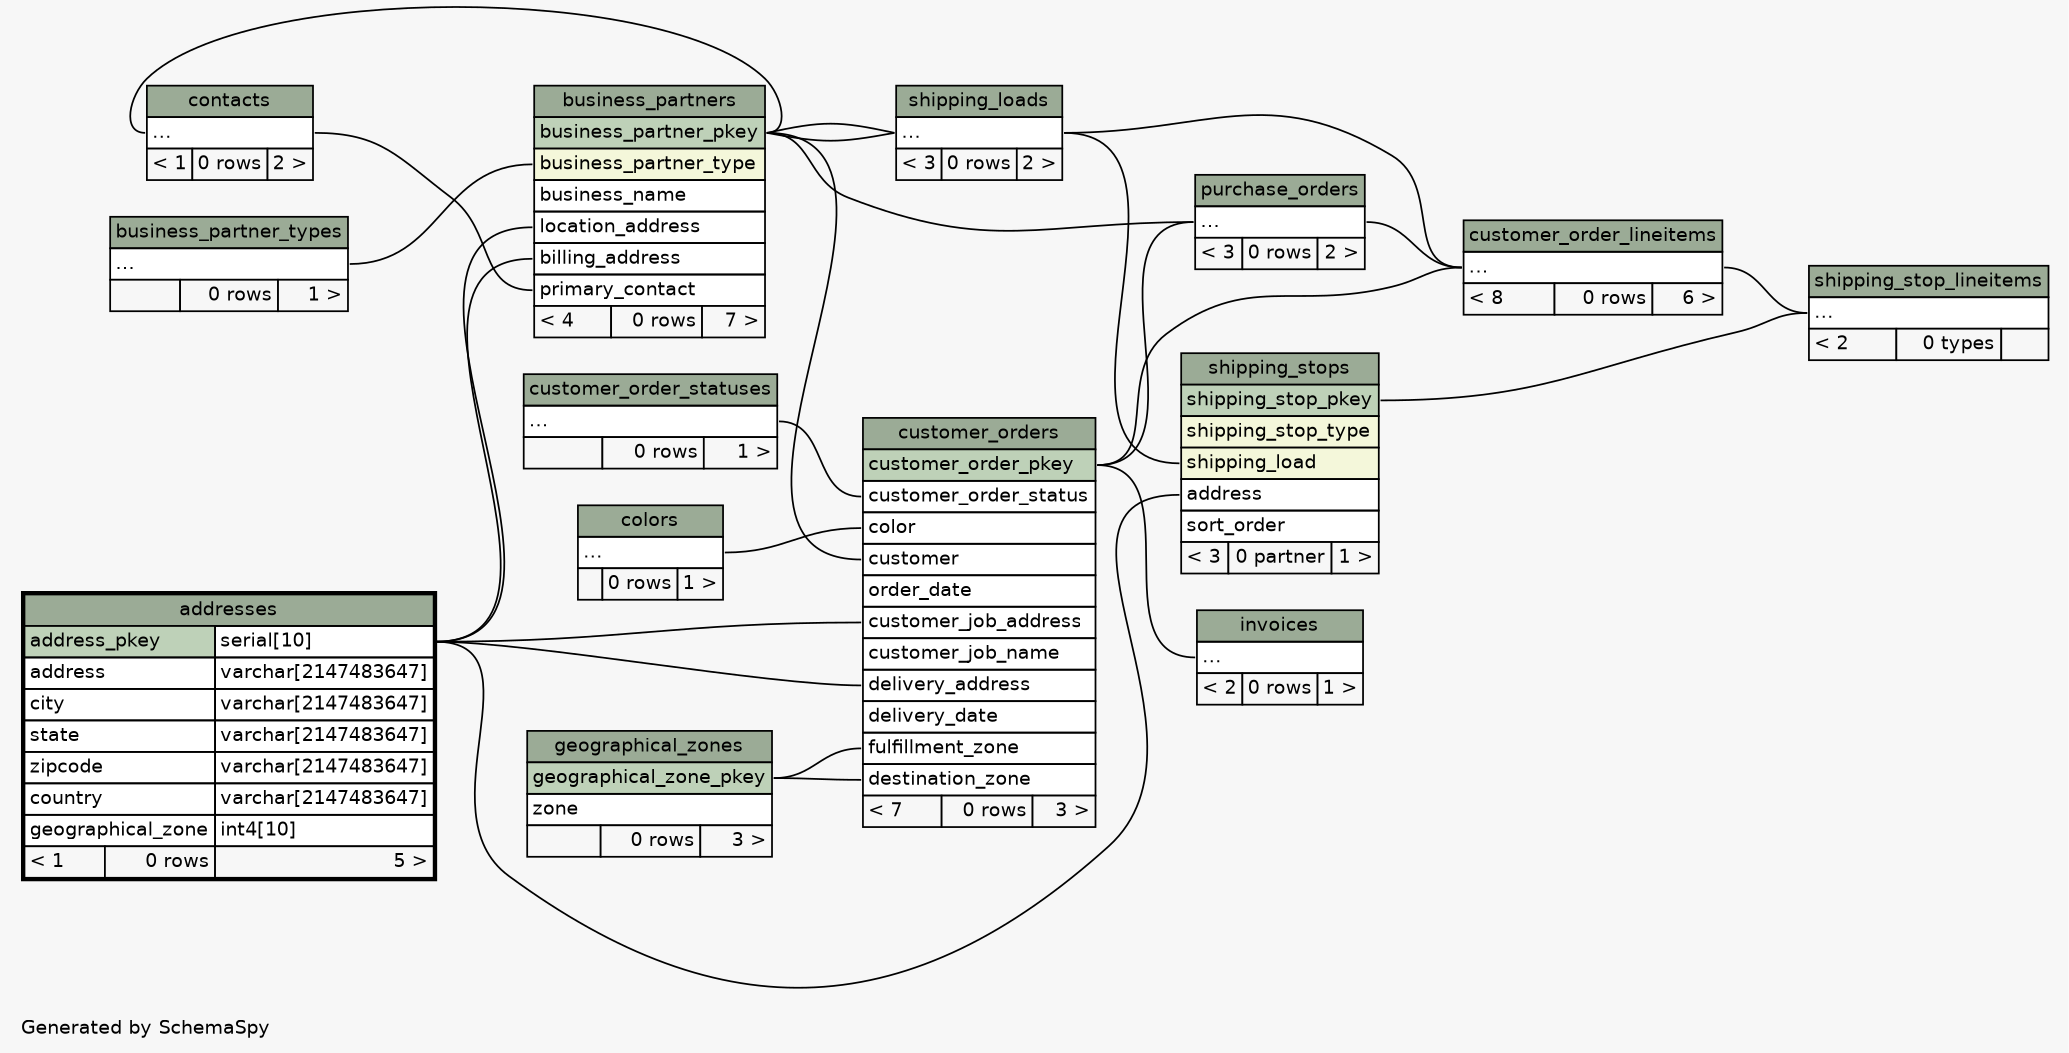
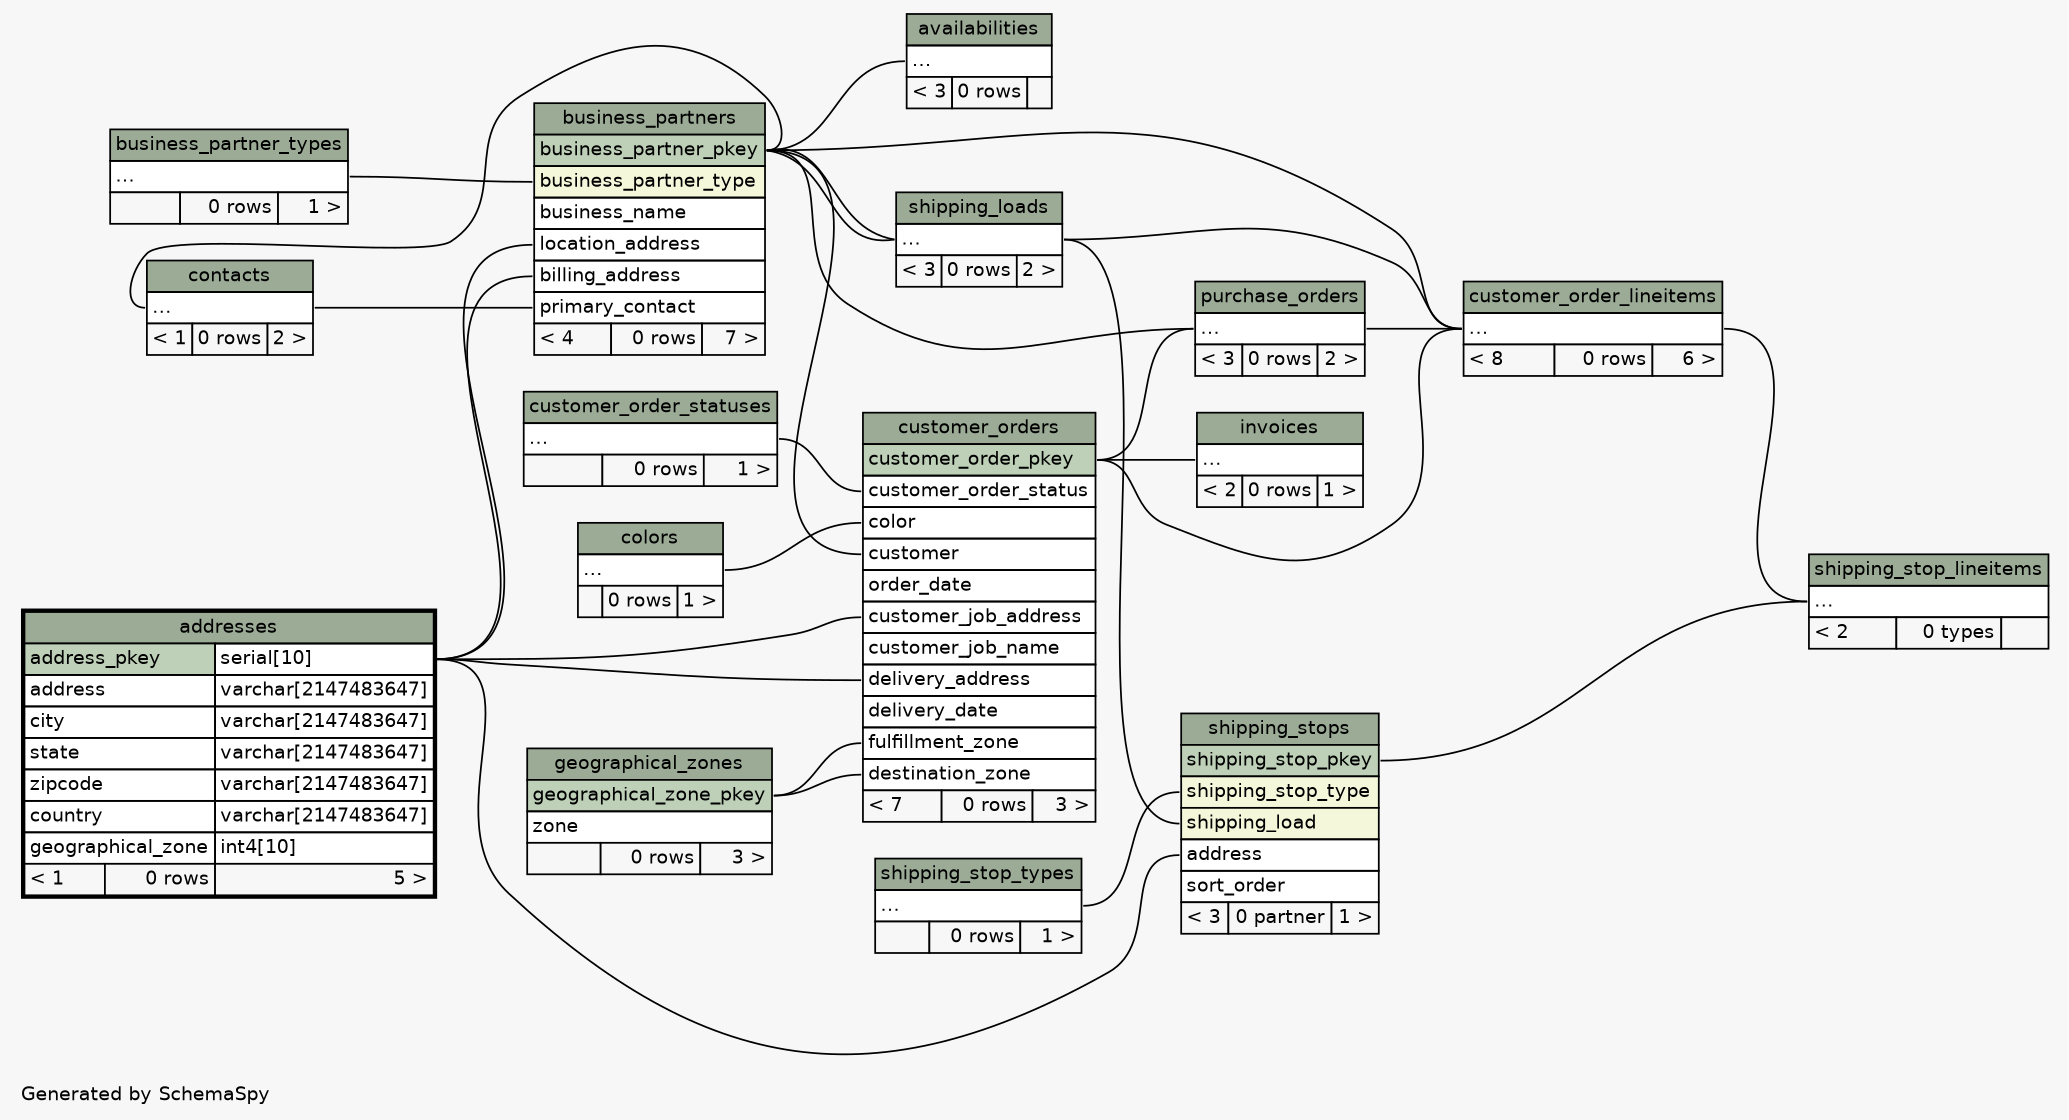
  digraph {
    bgcolor="#f7f7f7"
    fontname=Helvetica
    fontsize=11
    label="\nGenerated by SchemaSpy"
    labeljust=l
    nodesep=0.18
    rankdir=RL
    ranksep=0.46
    node [fontname=Helvetica fontsize=11 shape=plaintext]
    edge [arrowhead=none arrowsize=0.8 arrowtail=crowodot headport="elipses:e" tailport="elipses:w"]
    n1 [label=<     <TABLE BORDER="2" CELLBORDER="1" CELLSPACING="0" BGCOLOR="#ffffff">       <TR><TD COLSPAN="3" BGCOLOR="#9bab96" ALIGN="CENTER">addresses</TD></TR>       <TR><TD PORT="address_pkey" COLSPAN="2" BGCOLOR="#bed1b8" ALIGN="LEFT">address_pkey</TD><TD PORT="address_pkey.type" ALIGN="LEFT">serial[10]</TD></TR>       <TR><TD PORT="address" COLSPAN="2" ALIGN="LEFT">address</TD><TD PORT="address.type" ALIGN="LEFT">varchar[2147483647]</TD></TR>       <TR><TD PORT="city" COLSPAN="2" ALIGN="LEFT">city</TD><TD PORT="city.type" ALIGN="LEFT">varchar[2147483647]</TD></TR>       <TR><TD PORT="state" COLSPAN="2" ALIGN="LEFT">state</TD><TD PORT="state.type" ALIGN="LEFT">varchar[2147483647]</TD></TR>       <TR><TD PORT="zipcode" COLSPAN="2" ALIGN="LEFT">zipcode</TD><TD PORT="zipcode.type" ALIGN="LEFT">varchar[2147483647]</TD></TR>       <TR><TD PORT="country" COLSPAN="2" ALIGN="LEFT">country</TD><TD PORT="country.type" ALIGN="LEFT">varchar[2147483647]</TD></TR>       <TR><TD PORT="geographical_zone" COLSPAN="2" ALIGN="LEFT">geographical_zone</TD><TD PORT="geographical_zone.type" ALIGN="LEFT">int4[10]</TD></TR>       <TR><TD ALIGN="LEFT" BGCOLOR="#f7f7f7">&lt; 1</TD><TD ALIGN="RIGHT" BGCOLOR="#f7f7f7">0 rows</TD><TD ALIGN="RIGHT" BGCOLOR="#f7f7f7">5 &gt;</TD></TR>     </TABLE>>]
    n2 [label=<     <TABLE BORDER="0" CELLBORDER="1" CELLSPACING="0" BGCOLOR="#ffffff">       <TR><TD COLSPAN="3" BGCOLOR="#9bab96" ALIGN="CENTER">geographical_zones</TD></TR>       <TR><TD PORT="geographical_zone_pkey" COLSPAN="3" BGCOLOR="#bed1b8" ALIGN="LEFT">geographical_zone_pkey</TD></TR>       <TR><TD PORT="zone" COLSPAN="3" ALIGN="LEFT">zone</TD></TR>       <TR><TD ALIGN="LEFT" BGCOLOR="#f7f7f7">  </TD><TD ALIGN="RIGHT" BGCOLOR="#f7f7f7">0 rows</TD><TD ALIGN="RIGHT" BGCOLOR="#f7f7f7">3 &gt;</TD></TR>     </TABLE>>]
+   n3 [label=<     <TABLE BORDER="0" CELLBORDER="1" CELLSPACING="0" BGCOLOR="#ffffff">       <TR><TD COLSPAN="3" BGCOLOR="#9bab96" ALIGN="CENTER">availabilities</TD></TR>       <TR><TD PORT="elipses" COLSPAN="3" ALIGN="LEFT">...</TD></TR>       <TR><TD ALIGN="LEFT" BGCOLOR="#f7f7f7">&lt; 3</TD><TD ALIGN="RIGHT" BGCOLOR="#f7f7f7">0 rows</TD><TD ALIGN="RIGHT" BGCOLOR="#f7f7f7">  </TD></TR>     </TABLE>>]
    n4 [label=<     <TABLE BORDER="0" CELLBORDER="1" CELLSPACING="0" BGCOLOR="#ffffff">       <TR><TD COLSPAN="3" BGCOLOR="#9bab96" ALIGN="CENTER">business_partners</TD></TR>       <TR><TD PORT="business_partner_pkey" COLSPAN="3" BGCOLOR="#bed1b8" ALIGN="LEFT">business_partner_pkey</TD></TR>       <TR><TD PORT="business_partner_type" COLSPAN="3" BGCOLOR="#f4f7da" ALIGN="LEFT">business_partner_type</TD></TR>       <TR><TD PORT="business_name" COLSPAN="3" ALIGN="LEFT">business_name</TD></TR>       <TR><TD PORT="location_address" COLSPAN="3" ALIGN="LEFT">location_address</TD></TR>       <TR><TD PORT="billing_address" COLSPAN="3" ALIGN="LEFT">billing_address</TD></TR>       <TR><TD PORT="primary_contact" COLSPAN="3" ALIGN="LEFT">primary_contact</TD></TR>       <TR><TD ALIGN="LEFT" BGCOLOR="#f7f7f7">&lt; 4</TD><TD ALIGN="RIGHT" BGCOLOR="#f7f7f7">0 rows</TD><TD ALIGN="RIGHT" BGCOLOR="#f7f7f7">7 &gt;</TD></TR>     </TABLE>>]
    n5 [label=<     <TABLE BORDER="0" CELLBORDER="1" CELLSPACING="0" BGCOLOR="#ffffff">       <TR><TD COLSPAN="3" BGCOLOR="#9bab96" ALIGN="CENTER">business_partner_types</TD></TR>       <TR><TD PORT="elipses" COLSPAN="3" ALIGN="LEFT">...</TD></TR>       <TR><TD ALIGN="LEFT" BGCOLOR="#f7f7f7">  </TD><TD ALIGN="RIGHT" BGCOLOR="#f7f7f7">0 rows</TD><TD ALIGN="RIGHT" BGCOLOR="#f7f7f7">1 &gt;</TD></TR>     </TABLE>>]
    n6 [label=<     <TABLE BORDER="0" CELLBORDER="1" CELLSPACING="0" BGCOLOR="#ffffff">       <TR><TD COLSPAN="3" BGCOLOR="#9bab96" ALIGN="CENTER">contacts</TD></TR>       <TR><TD PORT="elipses" COLSPAN="3" ALIGN="LEFT">...</TD></TR>       <TR><TD ALIGN="LEFT" BGCOLOR="#f7f7f7">&lt; 1</TD><TD ALIGN="RIGHT" BGCOLOR="#f7f7f7">0 rows</TD><TD ALIGN="RIGHT" BGCOLOR="#f7f7f7">2 &gt;</TD></TR>     </TABLE>>]
    n7 [label=<     <TABLE BORDER="0" CELLBORDER="1" CELLSPACING="0" BGCOLOR="#ffffff">       <TR><TD COLSPAN="3" BGCOLOR="#9bab96" ALIGN="CENTER">customer_order_lineitems</TD></TR>       <TR><TD PORT="elipses" COLSPAN="3" ALIGN="LEFT">...</TD></TR>       <TR><TD ALIGN="LEFT" BGCOLOR="#f7f7f7">&lt; 8</TD><TD ALIGN="RIGHT" BGCOLOR="#f7f7f7">0 rows</TD><TD ALIGN="RIGHT" BGCOLOR="#f7f7f7">6 &gt;</TD></TR>     </TABLE>>]
    n8 [label=<     <TABLE BORDER="0" CELLBORDER="1" CELLSPACING="0" BGCOLOR="#ffffff">       <TR><TD COLSPAN="3" BGCOLOR="#9bab96" ALIGN="CENTER">customer_orders</TD></TR>       <TR><TD PORT="customer_order_pkey" COLSPAN="3" BGCOLOR="#bed1b8" ALIGN="LEFT">customer_order_pkey</TD></TR>       <TR><TD PORT="customer_order_status" COLSPAN="3" ALIGN="LEFT">customer_order_status</TD></TR>       <TR><TD PORT="color" COLSPAN="3" ALIGN="LEFT">color</TD></TR>       <TR><TD PORT="customer" COLSPAN="3" ALIGN="LEFT">customer</TD></TR>       <TR><TD PORT="order_date" COLSPAN="3" ALIGN="LEFT">order_date</TD></TR>       <TR><TD PORT="customer_job_address" COLSPAN="3" ALIGN="LEFT">customer_job_address</TD></TR>       <TR><TD PORT="customer_job_name" COLSPAN="3" ALIGN="LEFT">customer_job_name</TD></TR>       <TR><TD PORT="delivery_address" COLSPAN="3" ALIGN="LEFT">delivery_address</TD></TR>       <TR><TD PORT="delivery_date" COLSPAN="3" ALIGN="LEFT">delivery_date</TD></TR>       <TR><TD PORT="fulfillment_zone" COLSPAN="3" ALIGN="LEFT">fulfillment_zone</TD></TR>       <TR><TD PORT="destination_zone" COLSPAN="3" ALIGN="LEFT">destination_zone</TD></TR>       <TR><TD ALIGN="LEFT" BGCOLOR="#f7f7f7">&lt; 7</TD><TD ALIGN="RIGHT" BGCOLOR="#f7f7f7">0 rows</TD><TD ALIGN="RIGHT" BGCOLOR="#f7f7f7">3 &gt;</TD></TR>     </TABLE>>]
    n9 [label=<     <TABLE BORDER="0" CELLBORDER="1" CELLSPACING="0" BGCOLOR="#ffffff">       <TR><TD COLSPAN="3" BGCOLOR="#9bab96" ALIGN="CENTER">purchase_orders</TD></TR>       <TR><TD PORT="elipses" COLSPAN="3" ALIGN="LEFT">...</TD></TR>       <TR><TD ALIGN="LEFT" BGCOLOR="#f7f7f7">&lt; 3</TD><TD ALIGN="RIGHT" BGCOLOR="#f7f7f7">0 rows</TD><TD ALIGN="RIGHT" BGCOLOR="#f7f7f7">2 &gt;</TD></TR>     </TABLE>>]
    n10 [label=<     <TABLE BORDER="0" CELLBORDER="1" CELLSPACING="0" BGCOLOR="#ffffff">       <TR><TD COLSPAN="3" BGCOLOR="#9bab96" ALIGN="CENTER">shipping_loads</TD></TR>       <TR><TD PORT="elipses" COLSPAN="3" ALIGN="LEFT">...</TD></TR>       <TR><TD ALIGN="LEFT" BGCOLOR="#f7f7f7">&lt; 3</TD><TD ALIGN="RIGHT" BGCOLOR="#f7f7f7">0 rows</TD><TD ALIGN="RIGHT" BGCOLOR="#f7f7f7">2 &gt;</TD></TR>     </TABLE>>]
    n11 [label=<     <TABLE BORDER="0" CELLBORDER="1" CELLSPACING="0" BGCOLOR="#ffffff">       <TR><TD COLSPAN="3" BGCOLOR="#9bab96" ALIGN="CENTER">colors</TD></TR>       <TR><TD PORT="elipses" COLSPAN="3" ALIGN="LEFT">...</TD></TR>       <TR><TD ALIGN="LEFT" BGCOLOR="#f7f7f7">  </TD><TD ALIGN="RIGHT" BGCOLOR="#f7f7f7">0 rows</TD><TD ALIGN="RIGHT" BGCOLOR="#f7f7f7">1 &gt;</TD></TR>     </TABLE>>]
    n12 [label=<     <TABLE BORDER="0" CELLBORDER="1" CELLSPACING="0" BGCOLOR="#ffffff">       <TR><TD COLSPAN="3" BGCOLOR="#9bab96" ALIGN="CENTER">customer_order_statuses</TD></TR>       <TR><TD PORT="elipses" COLSPAN="3" ALIGN="LEFT">...</TD></TR>       <TR><TD ALIGN="LEFT" BGCOLOR="#f7f7f7">  </TD><TD ALIGN="RIGHT" BGCOLOR="#f7f7f7">0 rows</TD><TD ALIGN="RIGHT" BGCOLOR="#f7f7f7">1 &gt;</TD></TR>     </TABLE>>]
    n13 [label=<     <TABLE BORDER="0" CELLBORDER="1" CELLSPACING="0" BGCOLOR="#ffffff">       <TR><TD COLSPAN="3" BGCOLOR="#9bab96" ALIGN="CENTER">invoices</TD></TR>       <TR><TD PORT="elipses" COLSPAN="3" ALIGN="LEFT">...</TD></TR>       <TR><TD ALIGN="LEFT" BGCOLOR="#f7f7f7">&lt; 2</TD><TD ALIGN="RIGHT" BGCOLOR="#f7f7f7">0 rows</TD><TD ALIGN="RIGHT" BGCOLOR="#f7f7f7">1 &gt;</TD></TR>     </TABLE>>]
    n14 [label=<     <TABLE BORDER="0" CELLBORDER="1" CELLSPACING="0" BGCOLOR="#ffffff">       <TR><TD COLSPAN="3" BGCOLOR="#9bab96" ALIGN="CENTER">shipping_stop_lineitems</TD></TR>       <TR><TD PORT="elipses" COLSPAN="3" ALIGN="LEFT">...</TD></TR>       <TR><TD ALIGN="LEFT" BGCOLOR="#f7f7f7">&lt; 2</TD><TD ALIGN="RIGHT" BGCOLOR="#f7f7f7">0 types</TD><TD ALIGN="RIGHT" BGCOLOR="#f7f7f7">  </TD></TR>     </TABLE>>]
    n15 [label=<     <TABLE BORDER="0" CELLBORDER="1" CELLSPACING="0" BGCOLOR="#ffffff">       <TR><TD COLSPAN="3" BGCOLOR="#9bab96" ALIGN="CENTER">shipping_stops</TD></TR>       <TR><TD PORT="shipping_stop_pkey" COLSPAN="3" BGCOLOR="#bed1b8" ALIGN="LEFT">shipping_stop_pkey</TD></TR>       <TR><TD PORT="shipping_stop_type" COLSPAN="3" BGCOLOR="#f4f7da" ALIGN="LEFT">shipping_stop_type</TD></TR>       <TR><TD PORT="shipping_load" COLSPAN="3" BGCOLOR="#f4f7da" ALIGN="LEFT">shipping_load</TD></TR>       <TR><TD PORT="address" COLSPAN="3" ALIGN="LEFT">address</TD></TR>       <TR><TD PORT="sort_order" COLSPAN="3" ALIGN="LEFT">sort_order</TD></TR>       <TR><TD ALIGN="LEFT" BGCOLOR="#f7f7f7">&lt; 3</TD><TD ALIGN="RIGHT" BGCOLOR="#f7f7f7">0 partner</TD><TD ALIGN="RIGHT" BGCOLOR="#f7f7f7">1 &gt;</TD></TR>     </TABLE>>]
+   n16 [label=<     <TABLE BORDER="0" CELLBORDER="1" CELLSPACING="0" BGCOLOR="#ffffff">       <TR><TD COLSPAN="3" BGCOLOR="#9bab96" ALIGN="CENTER">shipping_stop_types</TD></TR>       <TR><TD PORT="elipses" COLSPAN="3" ALIGN="LEFT">...</TD></TR>       <TR><TD ALIGN="LEFT" BGCOLOR="#f7f7f7">  </TD><TD ALIGN="RIGHT" BGCOLOR="#f7f7f7">0 rows</TD><TD ALIGN="RIGHT" BGCOLOR="#f7f7f7">1 &gt;</TD></TR>     </TABLE>>]
+   n3 -> n4 [headport="business_partner_pkey:e"]
    n4 -> n1 [headport="address_pkey.type:e" tailport="billing_address:w"]
    n4 -> n1 [headport="address_pkey.type:e" tailport="location_address:w"]
    n4 -> n5 [tailport="business_partner_type:w"]
    n4 -> n6 [tailport="primary_contact:w"]
    n6 -> n4 [headport="business_partner_pkey:e"]
+   n7 -> n4 [headport="business_partner_pkey:e"]
    n7 -> n8 [headport="customer_order_pkey:e"]
    n7 -> n9
    n7 -> n10
    n8 -> n1 [headport="address_pkey.type:e" tailport="customer_job_address:w"]
    n8 -> n1 [headport="address_pkey.type:e" tailport="delivery_address:w"]
    n8 -> n2 [headport="geographical_zone_pkey:e" tailport="destination_zone:w"]
    n8 -> n2 [headport="geographical_zone_pkey:e" tailport="fulfillment_zone:w"]
    n8 -> n4 [headport="business_partner_pkey:e" tailport="customer:w"]
    n8 -> n11 [tailport="color:w"]
    n8 -> n12 [tailport="customer_order_status:w"]
    n9 -> n4 [headport="business_partner_pkey:e"]
    n9 -> n8 [headport="customer_order_pkey:e"]
    n10 -> n4 [headport="business_partner_pkey:e"]
    n10 -> n4 [headport="business_partner_pkey:e"]
    n13 -> n8 [headport="customer_order_pkey:e"]
    n14 -> n7
    n14 -> n15 [headport="shipping_stop_pkey:e"]
    n15 -> n1 [headport="address_pkey.type:e" tailport="address:w"]
    n15 -> n10 [tailport="shipping_load:w"]
+   n15 -> n16 [tailport="shipping_stop_type:w"]
  }
